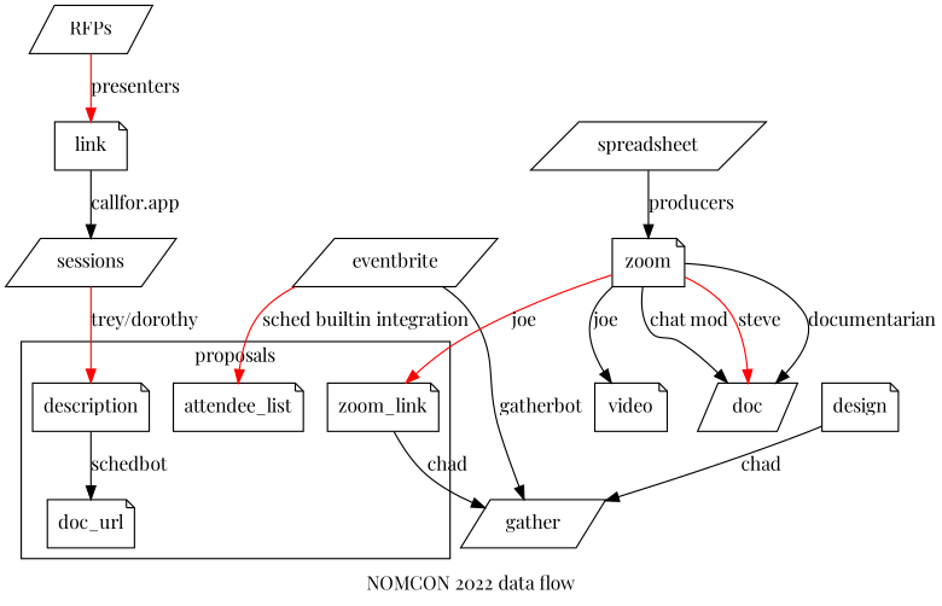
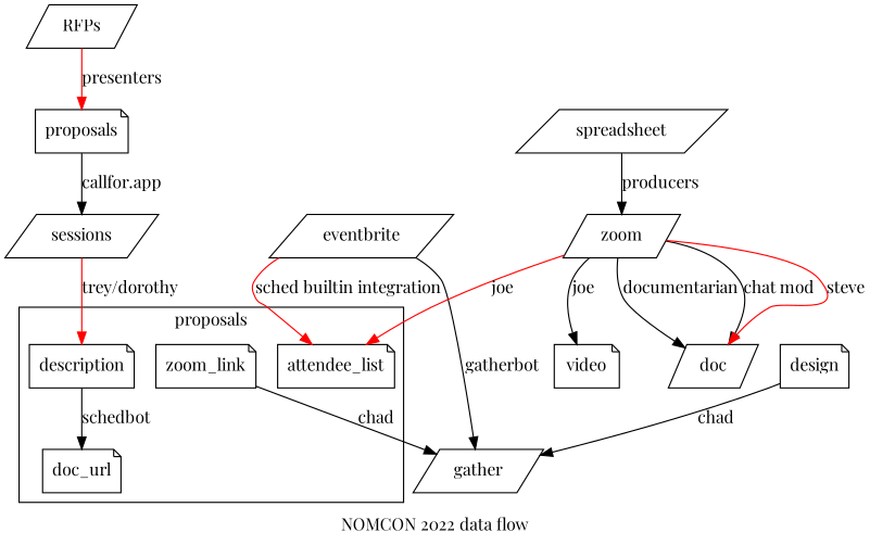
  digraph {
    fontname="Playfair Display"
    label="NOMCON 2022 data flow"
    node [fontname="Playfair Display" shape=note]
    edge [color=black fontname="Playfair Display"]
    description
    zoom_link
    doc_url
    attendee_list
    gather [shape=parallelogram]
    eventbrite [shape=parallelogram]
    design
-   zoom
+   zoom [shape=parallelogram]
    video
    doc [shape=parallelogram]
    sessions [shape=parallelogram]
-   proposals [label=link]
+   proposals
    RFPs [shape=parallelogram]
    spreadsheet [shape=parallelogram]
    subgraph cluster_1 {
      label=proposals
      description
      zoom_link
      doc_url
      attendee_list
    }
    description -> doc_url [label=schedbot]
    zoom_link -> gather [label=chad]
    eventbrite -> attendee_list [color=red label="sched builtin integration"]
    eventbrite -> gather [label=gatherbot]
    design -> gather [label=chad]
-   zoom -> zoom_link [color=red label=joe]
+   zoom -> attendee_list [color=red label=joe]
    zoom -> video [label=joe]
    zoom -> doc [label=documentarian]
    zoom -> doc [label="chat mod"]
    zoom -> doc [color=red label=steve]
    sessions -> description [color=red label="trey/dorothy"]
    proposals -> sessions [label="callfor.app"]
    RFPs -> proposals [color=red label=presenters]
    spreadsheet -> zoom [label=producers]
  }
